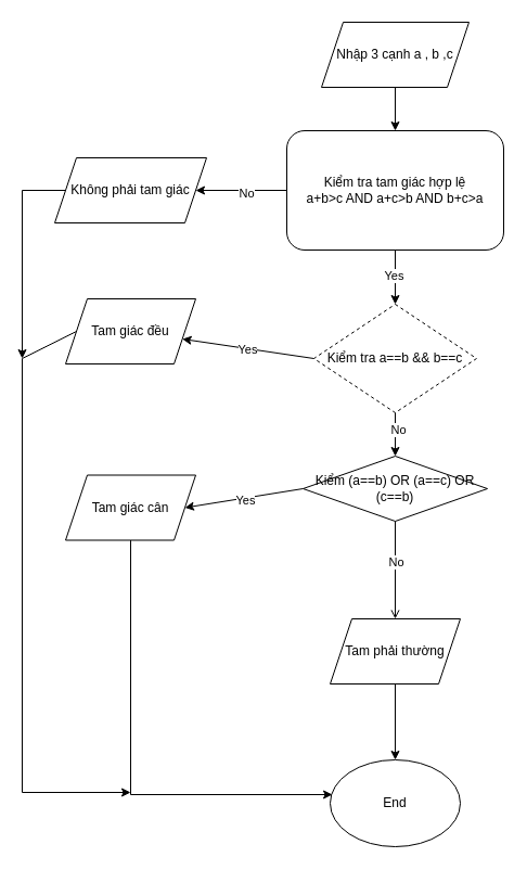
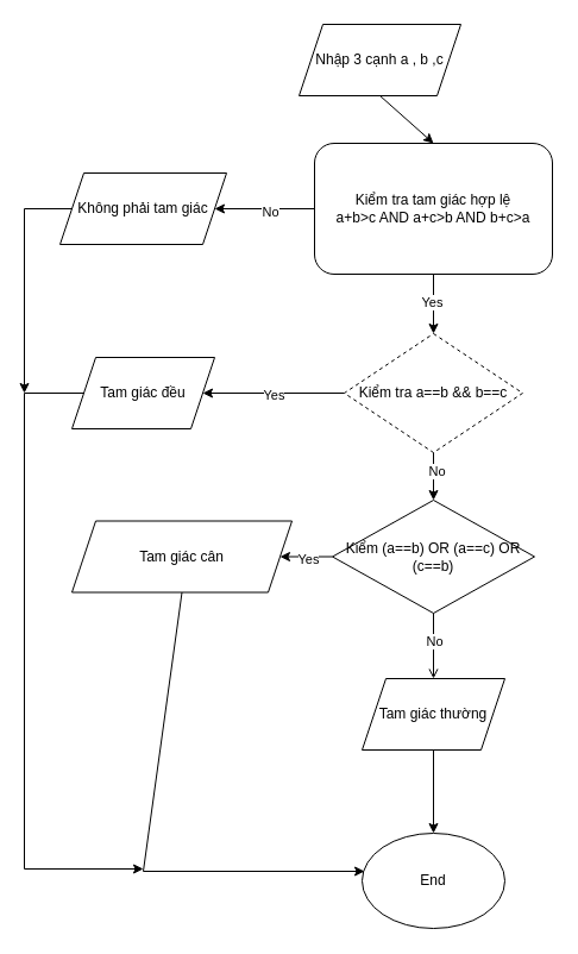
  <mxCell id="0" />
  <mxCell id="1" parent="0" />
  <mxCell id="2" value="End" style="ellipse;whiteSpace=wrap;html=1;" vertex="1" parent="1"><mxGeometry x="304" y="700" width="120" height="80" as="geometry" /></mxCell>
- <mxCell id="3" value="Nhập 3 cạnh a , b ,c" style="shape=parallelogram;perimeter=parallelogramPerimeter;whiteSpace=wrap;html=1;fixedSize=1;" vertex="1" parent="1"><mxGeometry x="296" y="20" width="136" height="60" as="geometry" /></mxCell>
+ <mxCell id="3" value="Nhập 3 cạnh a , b ,c" style="shape=parallelogram;perimeter=parallelogramPerimeter;whiteSpace=wrap;html=1;fixedSize=1;" vertex="1" parent="1"><mxGeometry x="251" y="20" width="136" height="60" as="geometry" /></mxCell>
  <mxCell id="4" value="Kiểm tra tam giác hợp lệ&lt;div&gt;a+b&amp;gt;c AND a+c&amp;gt;b AND b+c&amp;gt;a&lt;/div&gt;" style="whiteSpace=wrap;html=1;rounded=1;" vertex="1" parent="1"><mxGeometry x="264" y="120" width="200" height="110" as="geometry" /></mxCell>
  <mxCell id="5" value="Không phải tam giác" style="shape=parallelogram;perimeter=parallelogramPerimeter;whiteSpace=wrap;html=1;fixedSize=1;" vertex="1" parent="1"><mxGeometry x="50" y="145" width="140" height="60" as="geometry" /></mxCell>
  <mxCell id="6" value="" style="endArrow=classic;html=1;rounded=0;exitX=0;exitY=0.5;exitDx=0;exitDy=0;" edge="1" parent="1" source="4" target="5"><mxGeometry width="50" height="50" relative="1" as="geometry"><mxPoint x="130" y="100" as="sourcePoint" /><mxPoint x="180" y="50" as="targetPoint" /></mxGeometry></mxCell>
  <mxCell id="7" value="No" style="edgeLabel;html=1;align=center;verticalAlign=middle;resizable=0;points=[];" vertex="1" connectable="0" parent="6"><mxGeometry x="-0.095" y="2" relative="1" as="geometry"><mxPoint as="offset" /></mxGeometry></mxCell>
  <mxCell id="8" value="" style="endArrow=classic;html=1;rounded=0;exitX=0.5;exitY=1;exitDx=0;exitDy=0;entryX=0.5;entryY=0;entryDx=0;entryDy=0;" edge="1" parent="1" source="3" target="4"><mxGeometry width="50" height="50" relative="1" as="geometry"><mxPoint x="130" y="80" as="sourcePoint" /><mxPoint x="180" y="30" as="targetPoint" /></mxGeometry></mxCell>
  <mxCell id="9" value="Kiểm tra a==b &amp;amp;&amp;amp; b==c" style="rhombus;whiteSpace=wrap;html=1;dashed=1;" vertex="1" parent="1"><mxGeometry x="289" y="280" width="150" height="100" as="geometry" /></mxCell>
  <mxCell id="10" value="" style="endArrow=classic;html=1;rounded=0;exitX=0.5;exitY=1;exitDx=0;exitDy=0;" edge="1" parent="1" source="4" target="9"><mxGeometry width="50" height="50" relative="1" as="geometry"><mxPoint x="150" y="350" as="sourcePoint" /><mxPoint x="200" y="300" as="targetPoint" /></mxGeometry></mxCell>
  <mxCell id="11" value="Yes" style="edgeLabel;html=1;align=center;verticalAlign=middle;resizable=0;points=[];" vertex="1" connectable="0" parent="10"><mxGeometry x="-0.093" y="-2" relative="1" as="geometry"><mxPoint as="offset" /></mxGeometry></mxCell>
- <mxCell id="12" value="Tam giác đều" style="shape=parallelogram;perimeter=parallelogramPerimeter;whiteSpace=wrap;html=1;fixedSize=1;" vertex="1" parent="1"><mxGeometry x="60" y="275" width="120" height="60" as="geometry" /></mxCell>
+ <mxCell id="12" value="Tam giác đều" style="shape=parallelogram;perimeter=parallelogramPerimeter;whiteSpace=wrap;html=1;fixedSize=1;" vertex="1" parent="1"><mxGeometry x="60" y="300" width="120" height="60" as="geometry" /></mxCell>
  <mxCell id="13" value="" style="endArrow=classic;html=1;rounded=0;exitX=0;exitY=0.5;exitDx=0;exitDy=0;" edge="1" parent="1" source="9" target="12"><mxGeometry width="50" height="50" relative="1" as="geometry"><mxPoint x="260" y="440" as="sourcePoint" /><mxPoint x="310" y="390" as="targetPoint" /></mxGeometry></mxCell>
  <mxCell id="14" value="Yes" style="edgeLabel;html=1;align=center;verticalAlign=middle;resizable=0;points=[];" vertex="1" connectable="0" parent="13"><mxGeometry x="0.008" y="1" relative="1" as="geometry"><mxPoint as="offset" /></mxGeometry></mxCell>
- <mxCell id="15" value="Kiểm (a==b) OR (a==c) OR (c==b)" style="rhombus;whiteSpace=wrap;html=1;" vertex="1" parent="1"><mxGeometry x="279" y="420" width="170" height="60" as="geometry" /></mxCell>
- <mxCell id="16" value="Tam giác cân" style="shape=parallelogram;perimeter=parallelogramPerimeter;whiteSpace=wrap;html=1;fixedSize=1;" vertex="1" parent="1"><mxGeometry x="60" y="437.5" width="120" height="60" as="geometry" /></mxCell>
+ <mxCell id="15" value="Kiểm (a==b) OR (a==c) OR (c==b)" style="rhombus;whiteSpace=wrap;html=1;" vertex="1" parent="1"><mxGeometry x="279" y="420" width="170" height="95" as="geometry" /></mxCell>
+ <mxCell id="16" value="Tam giác cân" style="shape=parallelogram;perimeter=parallelogramPerimeter;whiteSpace=wrap;html=1;fixedSize=1;" vertex="1" parent="1"><mxGeometry x="60" y="437.5" width="185" height="60" as="geometry" /></mxCell>
  <mxCell id="17" value="" style="endArrow=classic;html=1;rounded=0;exitX=0;exitY=0.5;exitDx=0;exitDy=0;entryX=1;entryY=0.5;entryDx=0;entryDy=0;" edge="1" parent="1" source="15" target="16"><mxGeometry width="50" height="50" relative="1" as="geometry"><mxPoint x="150" y="600" as="sourcePoint" /><mxPoint x="200" y="550" as="targetPoint" /></mxGeometry></mxCell>
  <mxCell id="18" value="Yes" style="edgeLabel;html=1;align=center;verticalAlign=middle;resizable=0;points=[];" vertex="1" connectable="0" parent="17"><mxGeometry x="-0.028" y="2" relative="1" as="geometry"><mxPoint as="offset" /></mxGeometry></mxCell>
  <mxCell id="19" value="" style="endArrow=classic;html=1;rounded=0;exitX=0.5;exitY=1;exitDx=0;exitDy=0;entryX=0.5;entryY=0;entryDx=0;entryDy=0;" edge="1" parent="1" source="9" target="15"><mxGeometry width="50" height="50" relative="1" as="geometry"><mxPoint x="210" y="430" as="sourcePoint" /><mxPoint x="260" y="380" as="targetPoint" /></mxGeometry></mxCell>
  <mxCell id="20" value="No" style="edgeLabel;html=1;align=center;verticalAlign=middle;resizable=0;points=[];" vertex="1" connectable="0" parent="19"><mxGeometry x="-0.233" y="2" relative="1" as="geometry"><mxPoint as="offset" /></mxGeometry></mxCell>
- <mxCell id="21" value="Tam phải thường" style="shape=parallelogram;perimeter=parallelogramPerimeter;whiteSpace=wrap;html=1;fixedSize=1;" vertex="1" parent="1"><mxGeometry x="304" y="570" width="120" height="60" as="geometry" /></mxCell>
+ <mxCell id="21" value="Tam giác thường" style="shape=parallelogram;perimeter=parallelogramPerimeter;whiteSpace=wrap;html=1;fixedSize=1;" vertex="1" parent="1"><mxGeometry x="304" y="570" width="120" height="60" as="geometry" /></mxCell>
  <mxCell id="22" value="" style="endArrow=open;html=1;rounded=0;exitX=0.5;exitY=1;exitDx=0;exitDy=0;" edge="1" parent="1" source="15" target="21"><mxGeometry width="50" height="50" relative="1" as="geometry"><mxPoint x="110" y="640" as="sourcePoint" /><mxPoint x="160" y="590" as="targetPoint" /></mxGeometry></mxCell>
  <mxCell id="23" value="No" style="edgeLabel;html=1;align=center;verticalAlign=middle;resizable=0;points=[];" vertex="1" connectable="0" parent="22"><mxGeometry x="-0.176" relative="1" as="geometry"><mxPoint as="offset" /></mxGeometry></mxCell>
  <mxCell id="24" value="" style="endArrow=classic;html=1;rounded=0;exitX=0.5;exitY=1;exitDx=0;exitDy=0;entryX=0.5;entryY=0;entryDx=0;entryDy=0;" edge="1" parent="1" source="21" target="2"><mxGeometry width="50" height="50" relative="1" as="geometry"><mxPoint x="60" y="680" as="sourcePoint" /><mxPoint x="110" y="630" as="targetPoint" /></mxGeometry></mxCell>
  <mxCell id="25" value="" style="endArrow=classic;html=1;rounded=0;exitX=0.5;exitY=1;exitDx=0;exitDy=0;entryX=0.017;entryY=0.4;entryDx=0;entryDy=0;entryPerimeter=0;" edge="1" parent="1" source="16" target="2"><mxGeometry width="50" height="50" relative="1" as="geometry"><mxPoint x="140" y="610" as="sourcePoint" /><mxPoint x="190" y="560" as="targetPoint" /><Array as="points"><mxPoint x="120" y="732" /></Array></mxGeometry></mxCell>
  <mxCell id="26" value="" style="endArrow=classic;html=1;rounded=0;exitX=0;exitY=0.5;exitDx=0;exitDy=0;" edge="1" parent="1" source="12"><mxGeometry width="50" height="50" relative="1" as="geometry"><mxPoint x="50" y="430" as="sourcePoint" /><mxPoint x="120" y="730" as="targetPoint" /><Array as="points"><mxPoint x="20" y="330" /><mxPoint x="20" y="730" /></Array></mxGeometry></mxCell>
  <mxCell id="27" value="" style="endArrow=classic;html=1;rounded=0;exitX=0;exitY=0.5;exitDx=0;exitDy=0;" edge="1" parent="1" source="5"><mxGeometry width="50" height="50" relative="1" as="geometry"><mxPoint x="80" y="270" as="sourcePoint" /><mxPoint x="20" y="330" as="targetPoint" /><Array as="points"><mxPoint x="20" y="175" /></Array></mxGeometry></mxCell>
